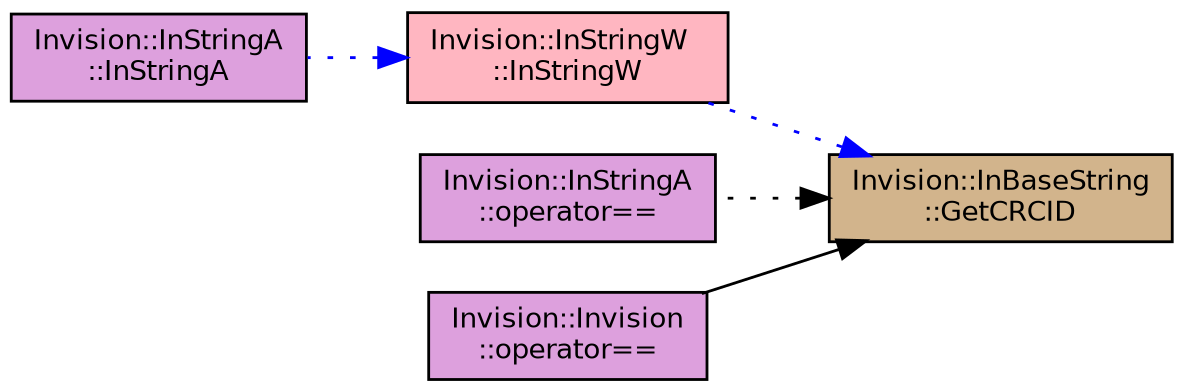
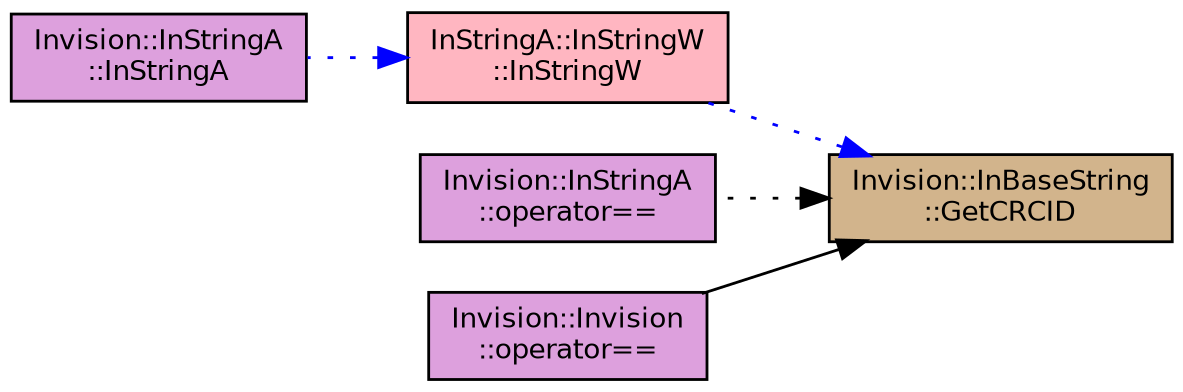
  digraph {
    rankdir=RL
    node [color=black fillcolor=plum fontname=Helvetica fontsize=10 shape=record style=filled]
    edge [color=blue dir=back fontname=Helvetica fontsize=10 labelfontname=Helvetica labelfontsize=10 style=dotted]
    n1 [fillcolor=tan fontcolor=black height=0.2 label="Invision::InBaseString\l::GetCRCID" width=0.4]
-   n2 [fillcolor=lightpink height=0.2 label="Invision::InStringW\l::InStringW" width=0.4]
+   n2 [fillcolor=lightpink height=0.2 label="InStringA::InStringW\l::InStringW" width=0.4]
    n3 [height=0.2 label="Invision::InStringA\l::operator==" width=0.4]
    n4 [height=0.2 label="Invision::Invision\l::operator==" width=0.4]
    n5 [height=0.2 label="Invision::InStringA\l::InStringA" width=0.4]
    n1 -> n2
    n1 -> n3 [color=black]
    n1 -> n4 [color=black style=solid]
    n2 -> n5
  }
